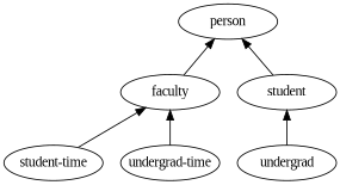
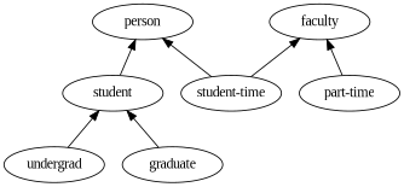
  digraph {
    fontname="Liberation Serif"
    node [fixedsize=true fontname="Liberation Serif" shape=oval]
    edge [dir=back fontname="Liberation Serif"]
    person [rank=max root=true width=1.4]
    faculty [width=1.4]
    student [width=1.4]
    n4 [label="student-time" width=1.4]
-   "part-time" [width=1.4 label="undergrad-time"]
+   "part-time" [width=1.4]
    undergrad [width=1.4]
-   person -> faculty
+   graduate [width=1.4]
+   person -> n4
    person -> student
    faculty -> n4
    faculty -> "part-time"
    student -> undergrad
+   student -> graduate
  }
